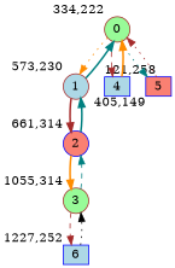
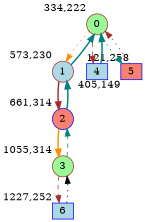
  digraph {
    bgcolor=white
    node [color=blue fillcolor=lightblue fixedsize=true shape=circle style=filled]
    edge [color=teal style=bold]
    0 [color=brown fillcolor=palegreen height=0.3 width=0.4 xlabel="334,222"]
    1 [color=brown height=0.3 width=0.4 xlabel="573,230"]
    4 [height=0.3 shape=box width=0.4 xlabel="121,258"]
    5 [fillcolor=salmon height=0.3 shape=box width=0.4 xlabel="405,149"]
    2 [fillcolor=salmon height=0.3 width=0.4 xlabel="661,314"]
    3 [color=brown fillcolor=palegreen height=0.3 width=0.4 xlabel="1055,314"]
    6 [height=0.3 shape=box width=0.4 xlabel="1227,252"]
    0 -> 1 [color=darkorange style=dotted]
    0 -> 4 [color=brown style=dashed]
    0 -> 5 [style=dotted]
    1 -> 0
    1 -> 2 [color=brown]
-   4 -> 0 [color=darkorange]
+   4 -> 0
    5 -> 0 [color=brown style=dotted]
    2 -> 1
    2 -> 3 [color=darkorange]
    3 -> 2 [style=dashed]
    3 -> 6 [color=brown style=dashed]
    6 -> 3 [color=black style=dotted]
  }
